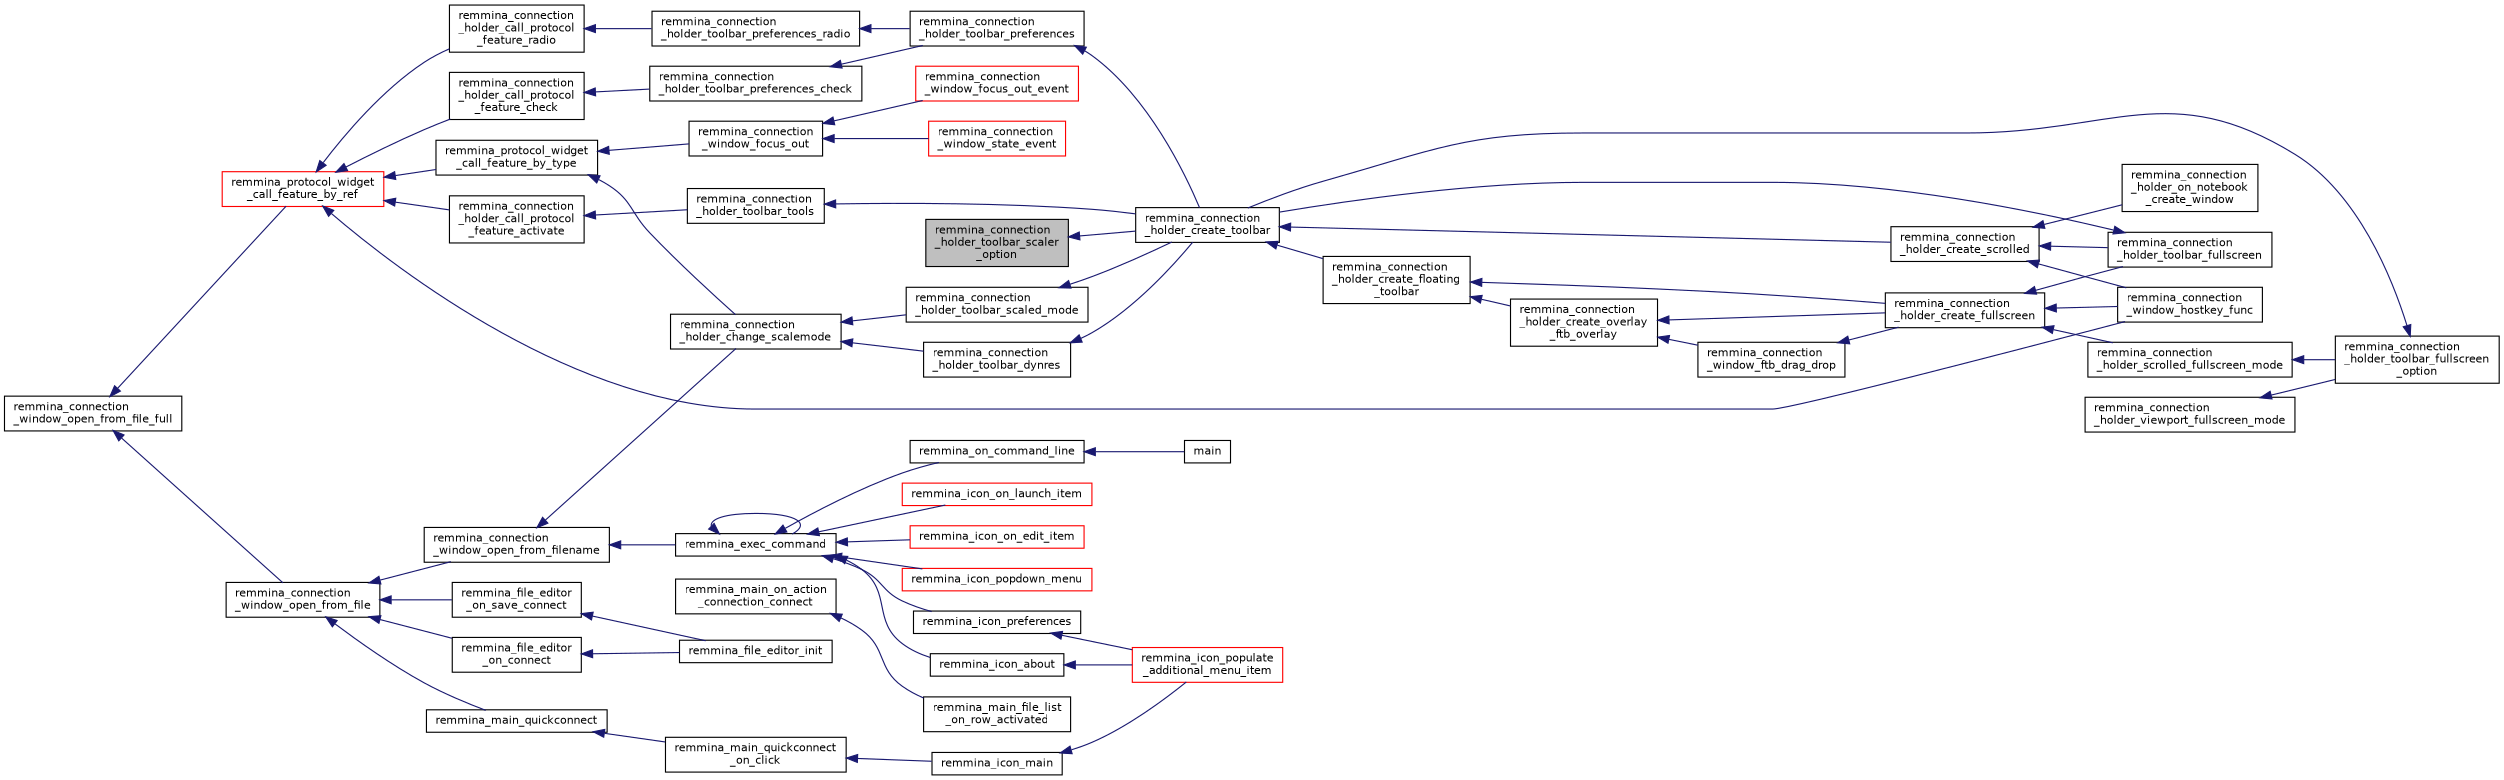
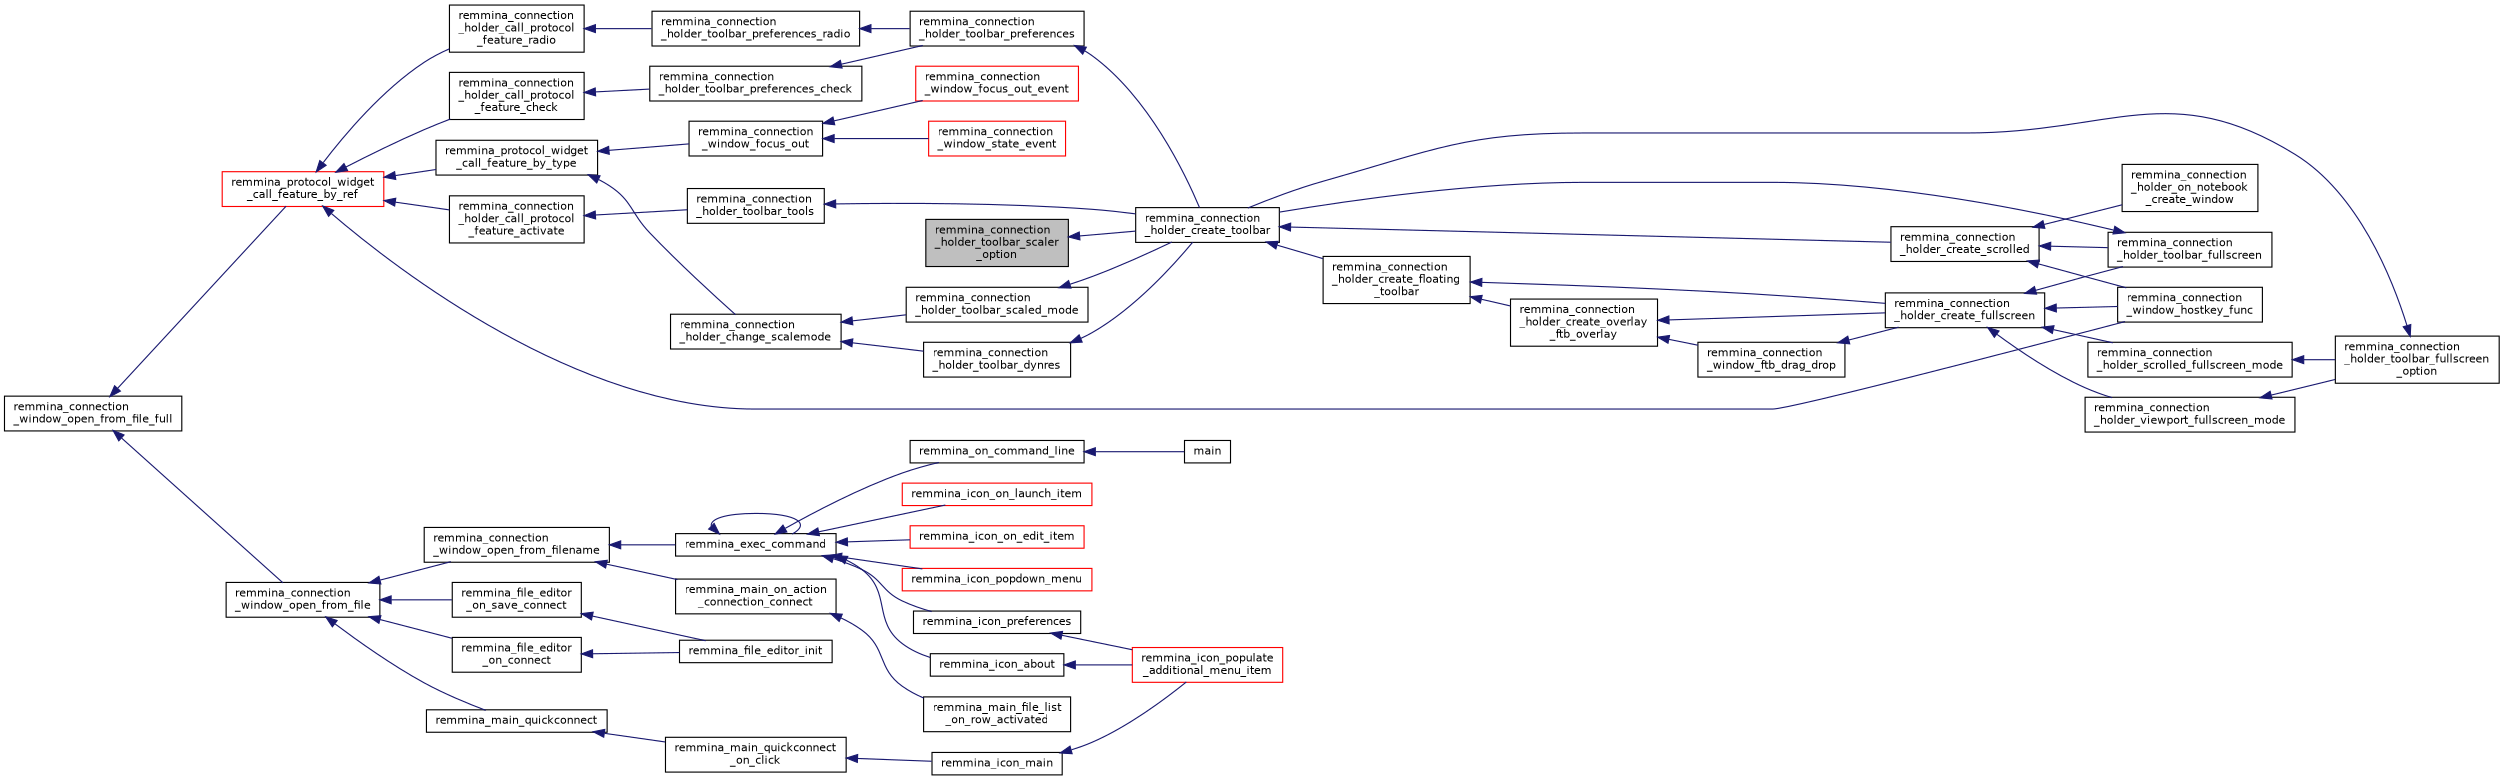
  digraph {
    rankdir=LR
    node [color=black fillcolor=white fontname=Helvetica fontsize=10 shape=record style=filled]
    edge [color=midnightblue dir=back fontname=Helvetica fontsize=10 labelfontname=Helvetica labelfontsize=10 style=solid]
    n1 [fillcolor=grey75 fontcolor=black height=0.2 label="remmina_connection\l_holder_toolbar_scaler\l_option" width=0.4]
    n2 [height=0.2 label="remmina_connection\l_holder_create_toolbar" width=0.4]
    n3 [height=0.2 label="remmina_connection\l_holder_create_floating\l_toolbar" width=0.4]
    n4 [height=0.2 label="remmina_connection\l_holder_create_scrolled" width=0.4]
    n5 [height=0.2 label="remmina_connection\l_holder_create_overlay\l_ftb_overlay" width=0.4]
    n6 [height=0.2 label="remmina_connection\l_holder_create_fullscreen" width=0.4]
    n7 [height=0.2 label="remmina_connection\l_holder_toolbar_fullscreen" width=0.4]
    n8 [height=0.2 label="remmina_connection\l_window_hostkey_func" width=0.4]
    n9 [height=0.2 label="remmina_connection\l_holder_on_notebook\l_create_window" width=0.4]
    n10 [height=0.2 label="remmina_connection\l_window_ftb_drag_drop" width=0.4]
    n11 [height=0.2 label="remmina_connection\l_holder_viewport_fullscreen_mode" width=0.4]
    n12 [height=0.2 label="remmina_connection\l_holder_scrolled_fullscreen_mode" width=0.4]
    n13 [height=0.2 label="remmina_connection\l_holder_toolbar_fullscreen\l_option" width=0.4]
    n14 [height=0.2 label="remmina_connection\l_window_open_from_file_full" width=0.4]
    n15 [height=0.2 label="remmina_connection\l_window_open_from_file" width=0.4]
    n16 [color=red height=0.2 label="remmina_protocol_widget\l_call_feature_by_ref" width=0.4]
    n17 [height=0.2 label="remmina_connection\l_window_open_from_filename" width=0.4]
    n18 [height=0.2 label="remmina_file_editor\l_on_connect" width=0.4]
    n19 [height=0.2 label="remmina_file_editor\l_on_save_connect" width=0.4]
    n20 [height=0.2 label=remmina_main_quickconnect width=0.4]
    n21 [height=0.2 label="remmina_connection\l_holder_call_protocol\l_feature_radio" width=0.4]
    n22 [height=0.2 label="remmina_connection\l_holder_call_protocol\l_feature_check" width=0.4]
    n23 [height=0.2 label="remmina_connection\l_holder_call_protocol\l_feature_activate" width=0.4]
    n24 [height=0.2 label="remmina_protocol_widget\l_call_feature_by_type" width=0.4]
    n25 [height=0.2 label=remmina_exec_command width=0.4]
    n26 [height=0.2 label="remmina_main_on_action\l_connection_connect" width=0.4]
    n27 [height=0.2 label=remmina_file_editor_init width=0.4]
    n28 [height=0.2 label="remmina_main_quickconnect\l_on_click" width=0.4]
    n29 [height=0.2 label=remmina_on_command_line width=0.4]
    n30 [height=0.2 label=remmina_icon_preferences width=0.4]
    n31 [height=0.2 label=remmina_icon_about width=0.4]
    n32 [color=red height=0.2 label=remmina_icon_on_launch_item width=0.4]
    n33 [color=red height=0.2 label=remmina_icon_on_edit_item width=0.4]
    n34 [color=red height=0.2 label=remmina_icon_popdown_menu width=0.4]
    n35 [height=0.2 label="remmina_main_file_list\l_on_row_activated" width=0.4]
    n36 [height=0.2 label=main width=0.4]
    n37 [height=0.2 label=remmina_icon_main width=0.4]
    n38 [color=red height=0.2 label="remmina_icon_populate\l_additional_menu_item" width=0.4]
    n39 [height=0.2 label="remmina_connection\l_holder_toolbar_preferences_radio" width=0.4]
    n40 [height=0.2 label="remmina_connection\l_holder_toolbar_preferences_check" width=0.4]
    n41 [height=0.2 label="remmina_connection\l_holder_toolbar_tools" width=0.4]
    n42 [height=0.2 label="remmina_connection\l_holder_change_scalemode" width=0.4]
    n43 [height=0.2 label="remmina_connection\l_window_focus_out" width=0.4]
    n44 [height=0.2 label="remmina_connection\l_holder_toolbar_preferences" width=0.4]
    n45 [height=0.2 label="remmina_connection\l_holder_toolbar_dynres" width=0.4]
    n46 [height=0.2 label="remmina_connection\l_holder_toolbar_scaled_mode" width=0.4]
    n47 [color=red height=0.2 label="remmina_connection\l_window_focus_out_event" width=0.4]
    n48 [color=red height=0.2 label="remmina_connection\l_window_state_event" width=0.4]
    n1 -> n2
    n2 -> n3
    n2 -> n4
    n3 -> n5
    n3 -> n6
    n4 -> n7
    n4 -> n8
    n4 -> n9
    n5 -> n6
    n5 -> n10
    n6 -> n7
    n6 -> n8
+   n6 -> n11
    n6 -> n12
    n7 -> n2
    n10 -> n6
    n11 -> n13
    n12 -> n13
    n13 -> n2
    n14 -> n15
    n14 -> n16
    n15 -> n17
    n15 -> n18
    n15 -> n19
    n15 -> n20
    n16 -> n8
    n16 -> n21
    n16 -> n22
    n16 -> n23
    n16 -> n24
    n17 -> n25
-   n17 -> n42
+   n17 -> n26
    n18 -> n27
    n19 -> n27
    n20 -> n28
    n21 -> n39
    n22 -> n40
    n23 -> n41
    n24 -> n42
    n24 -> n43
    n25 -> n25
    n25 -> n29
    n25 -> n30
    n25 -> n31
    n25 -> n32
    n25 -> n33
    n25 -> n34
    n26 -> n35
    n28 -> n37
    n29 -> n36
    n30 -> n38
    n31 -> n38
    n37 -> n38
    n39 -> n44
    n40 -> n44
    n41 -> n2
    n42 -> n45
    n42 -> n46
    n43 -> n47
    n43 -> n48
    n44 -> n2
    n45 -> n2
    n46 -> n2
  }
